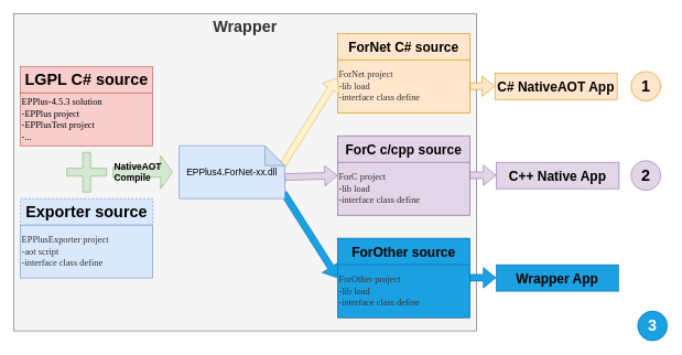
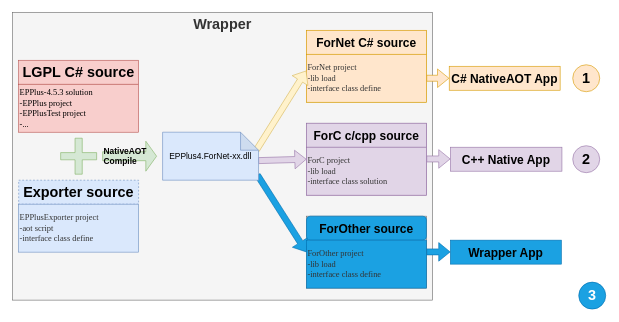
  <mxCell id="0" />
  <mxCell id="1" parent="0" />
  <mxCell id="2" value="Wrapper" style="rounded=0;whiteSpace=wrap;html=1;align=center;verticalAlign=top;fontSize=24;fontStyle=1;strokeColor=#666666;fillColor=#f5f5f5;fontColor=#333333;" parent="1" vertex="1"><mxGeometry x="20" y="20" width="700" height="480" as="geometry" /></mxCell>
  <mxCell id="3" value="" style="group" parent="1" vertex="1" connectable="0"><mxGeometry x="30" y="100" width="200" height="120" as="geometry" /></mxCell>
  <mxCell id="4" value="&lt;span style=&quot;font-size: 24px; font-weight: 700; text-wrap-mode: nowrap;&quot;&gt;LGPL C# source&lt;/span&gt;" style="rounded=0;whiteSpace=wrap;html=1;strokeColor=#b85450;align=center;verticalAlign=middle;fontFamily=Helvetica;fontSize=14;fillColor=#f8cecc;" parent="3" vertex="1"><mxGeometry width="200" height="40" as="geometry" /></mxCell>
  <mxCell id="5" value="&lt;font face=&quot;Lucida Console&quot;&gt;EPPlus-4.5.3 solution&lt;/font&gt;&lt;div&gt;&lt;font face=&quot;Lucida Console&quot;&gt;-&lt;/font&gt;&lt;span style=&quot;background-color: transparent;&quot;&gt;&lt;font face=&quot;Lucida Console&quot;&gt;EPPlus project&lt;/font&gt;&lt;/span&gt;&lt;/div&gt;&lt;div&gt;&lt;span style=&quot;background-color: transparent;&quot;&gt;&lt;font face=&quot;Lucida Console&quot;&gt;-&lt;/font&gt;&lt;/span&gt;&lt;span style=&quot;background-color: transparent;&quot;&gt;&lt;font face=&quot;Lucida Console&quot;&gt;EPPlusTest&amp;nbsp;&lt;/font&gt;&lt;/span&gt;&lt;span style=&quot;font-family: &amp;quot;Lucida Console&amp;quot;; background-color: transparent; color: light-dark(rgb(0, 0, 0), rgb(255, 255, 255));&quot;&gt;project&lt;/span&gt;&lt;/div&gt;&lt;div&gt;&lt;span style=&quot;background-color: transparent;&quot;&gt;&lt;font face=&quot;Lucida Console&quot;&gt;-...&lt;/font&gt;&lt;/span&gt;&lt;/div&gt;" style="rounded=0;whiteSpace=wrap;html=1;align=left;fillColor=#f8cecc;strokeColor=#b85450;fontSize=14;" parent="3" vertex="1"><mxGeometry y="40" width="200" height="80" as="geometry" /></mxCell>
  <mxCell id="6" value="" style="group" parent="1" vertex="1" connectable="0"><mxGeometry x="30" y="300" width="200" height="120" as="geometry" /></mxCell>
  <mxCell id="7" value="&lt;span style=&quot;font-size: 24px; font-weight: 700; text-align: left; text-wrap-mode: nowrap;&quot;&gt;Exporter source&lt;/span&gt;" style="rounded=0;whiteSpace=wrap;html=1;strokeColor=#6c8ebf;align=center;verticalAlign=middle;fontFamily=Helvetica;fontSize=14;fillColor=#dae8fc;dashed=1;" parent="6" vertex="1"><mxGeometry width="200" height="40" as="geometry" /></mxCell>
  <mxCell id="8" value="&lt;font style=&quot;color: rgb(51, 51, 51);&quot; face=&quot;Lucida Console&quot;&gt;EPPlusExporter project&lt;/font&gt;&lt;div style=&quot;color: rgb(51, 51, 51);&quot;&gt;&lt;font face=&quot;Lucida Console&quot;&gt;-aot script&lt;/font&gt;&lt;/div&gt;&lt;div&gt;&lt;font style=&quot;&quot; face=&quot;Lucida Console&quot;&gt;&lt;font color=&quot;#333333&quot;&gt;-&lt;/font&gt;&lt;font style=&quot;color: light-dark(rgb(51, 51, 51), rgb(255, 0, 0));&quot;&gt;interface class define&lt;/font&gt;&lt;/font&gt;&lt;/div&gt;" style="rounded=0;whiteSpace=wrap;html=1;align=left;fillColor=#dae8fc;strokeColor=#6c8ebf;fontSize=14;" parent="6" vertex="1"><mxGeometry y="40" width="200" height="80" as="geometry" /></mxCell>
  <mxCell id="9" value="" style="shape=cross;whiteSpace=wrap;html=1;fillColor=#d5e8d4;strokeColor=#82b366;" parent="1" vertex="1"><mxGeometry x="100" y="230" width="60" height="60" as="geometry" /></mxCell>
  <mxCell id="10" value="NativeAOT Compile" style="shape=singleArrow;whiteSpace=wrap;html=1;fillColor=#d5e8d4;strokeColor=#82b366;fontSize=14;align=left;fontStyle=1;labelBackgroundColor=none;labelBorderColor=none;verticalAlign=middle;" parent="1" vertex="1"><mxGeometry x="170" y="235" width="90" height="50" as="geometry" /></mxCell>
  <mxCell id="11" value="" style="group;fillColor=#fff2cc;strokeColor=#d6b656;" parent="1" vertex="1" connectable="0"><mxGeometry x="510" y="50" width="200" height="120" as="geometry" /></mxCell>
  <mxCell id="12" value="&lt;div style=&quot;text-align: left;&quot;&gt;&lt;span style=&quot;background-color: transparent; color: light-dark(rgb(0, 0, 0), rgb(255, 255, 255)); text-wrap-mode: nowrap;&quot;&gt;&lt;b style=&quot;&quot;&gt;&lt;font style=&quot;font-size: 20px;&quot;&gt;ForNet C# source&lt;/font&gt;&lt;/b&gt;&lt;/span&gt;&lt;/div&gt;" style="rounded=0;whiteSpace=wrap;html=1;strokeColor=#d79b00;align=center;verticalAlign=middle;fontFamily=Helvetica;fontSize=14;fillColor=#ffe6cc;" parent="11" vertex="1"><mxGeometry width="200" height="40" as="geometry" /></mxCell>
  <mxCell id="13" value="&lt;font style=&quot;color: rgb(51, 51, 51);&quot; face=&quot;Lucida Console&quot;&gt;ForNet project&lt;/font&gt;&lt;div style=&quot;color: rgb(51, 51, 51);&quot;&gt;&lt;font face=&quot;Lucida Console&quot;&gt;-lib load&amp;nbsp;&lt;/font&gt;&lt;/div&gt;&lt;div&gt;&lt;font style=&quot;&quot; face=&quot;Lucida Console&quot;&gt;&lt;font color=&quot;#333333&quot;&gt;-&lt;/font&gt;&lt;font style=&quot;color: light-dark(rgb(51, 51, 51), rgb(255, 0, 0));&quot;&gt;interface class define&lt;/font&gt;&lt;/font&gt;&lt;/div&gt;" style="rounded=0;whiteSpace=wrap;html=1;align=left;fillColor=#ffe6cc;strokeColor=#d79b00;fontSize=14;" parent="11" vertex="1"><mxGeometry y="40" width="200" height="80" as="geometry" /></mxCell>
  <mxCell id="14" value="" style="shape=flexArrow;endArrow=classic;html=1;rounded=0;entryX=-0.002;entryY=0.342;entryDx=0;entryDy=0;entryPerimeter=0;fillColor=#fff2cc;strokeColor=#d6b656;exitX=0.976;exitY=0.378;exitDx=0;exitDy=0;exitPerimeter=0;" parent="1" source="23" target="13" edge="1"><mxGeometry width="50" height="50" relative="1" as="geometry"><mxPoint x="440" y="255" as="sourcePoint" /><mxPoint x="490" y="205" as="targetPoint" /></mxGeometry></mxCell>
  <mxCell id="15" value="" style="group;fillColor=#e1d5e7;strokeColor=#9673a6;container=0;" parent="1" vertex="1" connectable="0"><mxGeometry x="510" y="205" width="200" height="120" as="geometry" /></mxCell>
  <mxCell id="16" value="" style="group;fillColor=#f5f5f5;strokeColor=#666666;fontColor=#333333;container=0;" parent="1" vertex="1" connectable="0"><mxGeometry x="510" y="360" width="200" height="120" as="geometry" /></mxCell>
  <mxCell id="17" value="" style="shape=flexArrow;endArrow=classic;html=1;rounded=0;entryX=0;entryY=0.25;entryDx=0;entryDy=0;fillColor=#e1d5e7;strokeColor=#9673a6;exitX=0.998;exitY=0.592;exitDx=0;exitDy=0;exitPerimeter=0;" parent="1" source="23" target="29" edge="1"><mxGeometry width="50" height="50" relative="1" as="geometry"><mxPoint x="770" y="348" as="sourcePoint" /><mxPoint x="840" y="210" as="targetPoint" /></mxGeometry></mxCell>
  <mxCell id="18" value="" style="shape=flexArrow;endArrow=classic;html=1;rounded=0;entryX=0;entryY=0.25;entryDx=0;entryDy=0;fillColor=light-dark(#1BA1E2,#1BAFF7);strokeColor=#006EAF;exitX=0.988;exitY=0.891;exitDx=0;exitDy=0;exitPerimeter=0;" parent="1" source="23" target="33" edge="1"><mxGeometry width="50" height="50" relative="1" as="geometry"><mxPoint x="860" y="398" as="sourcePoint" /><mxPoint x="930" y="260" as="targetPoint" /></mxGeometry></mxCell>
  <mxCell id="19" value="&lt;div style=&quot;text-align: left;&quot;&gt;&lt;span style=&quot;background-color: transparent; color: light-dark(rgb(0, 0, 0), rgb(255, 255, 255)); text-wrap-mode: nowrap;&quot;&gt;&lt;b style=&quot;&quot;&gt;&lt;font style=&quot;font-size: 20px;&quot;&gt;C++ Native App&lt;/font&gt;&lt;/b&gt;&lt;/span&gt;&lt;/div&gt;" style="rounded=0;whiteSpace=wrap;html=1;strokeColor=#9673a6;align=center;verticalAlign=middle;fontFamily=Helvetica;fontSize=14;fillColor=#e1d5e7;fontColor=default;" parent="1" vertex="1"><mxGeometry x="750" y="245" width="186" height="40" as="geometry" /></mxCell>
  <mxCell id="20" value="&lt;div style=&quot;text-align: left;&quot;&gt;&lt;span style=&quot;background-color: transparent; color: light-dark(rgb(0, 0, 0), rgb(255, 255, 255)); text-wrap-mode: nowrap;&quot;&gt;&lt;b style=&quot;&quot;&gt;&lt;font style=&quot;font-size: 20px;&quot;&gt;Wrapper App&lt;/font&gt;&lt;/b&gt;&lt;/span&gt;&lt;/div&gt;" style="rounded=0;whiteSpace=wrap;html=1;strokeColor=#006EAF;align=center;verticalAlign=middle;fontFamily=Helvetica;fontSize=14;fillColor=light-dark(#1BA1E2,#1BAFF7);fontColor=#ffffff;" parent="1" vertex="1"><mxGeometry x="750" y="400" width="185" height="40" as="geometry" /></mxCell>
  <mxCell id="21" value="" style="shape=flexArrow;endArrow=classic;html=1;rounded=0;exitX=1;exitY=0.375;exitDx=0;exitDy=0;exitPerimeter=0;entryX=0;entryY=0.5;entryDx=0;entryDy=0;fillColor=#e1d5e7;strokeColor=#9673a6;" parent="1" edge="1"><mxGeometry width="50" height="50" relative="1" as="geometry"><mxPoint x="710" y="264.58" as="sourcePoint" /><mxPoint x="750" y="264.58" as="targetPoint" /></mxGeometry></mxCell>
  <mxCell id="22" value="" style="shape=flexArrow;endArrow=classic;html=1;rounded=0;exitX=1;exitY=0.375;exitDx=0;exitDy=0;exitPerimeter=0;entryX=0;entryY=0.5;entryDx=0;entryDy=0;fillColor=light-dark(#1BA1E2,#1BAFF7);strokeColor=#006EAF;" parent="1" edge="1"><mxGeometry width="50" height="50" relative="1" as="geometry"><mxPoint x="710" y="419.58" as="sourcePoint" /><mxPoint x="750" y="419.58" as="targetPoint" /></mxGeometry></mxCell>
  <mxCell id="23" value="EPPlus4.ForNet-xx.dll" style="shape=note;whiteSpace=wrap;html=1;backgroundOutline=1;darkOpacity=0.05;fontSize=14;align=center;fillColor=#dae8fc;strokeColor=#6c8ebf;verticalAlign=middle;" parent="1" vertex="1"><mxGeometry x="270" y="220" width="160" height="80" as="geometry" /></mxCell>
  <mxCell id="24" value="&lt;div style=&quot;text-align: left;&quot;&gt;&lt;span style=&quot;background-color: transparent; color: light-dark(rgb(0, 0, 0), rgb(255, 255, 255)); text-wrap-mode: nowrap;&quot;&gt;&lt;b style=&quot;&quot;&gt;&lt;font style=&quot;font-size: 20px;&quot;&gt;C# NativeAOT App&lt;/font&gt;&lt;/b&gt;&lt;/span&gt;&lt;/div&gt;" style="rounded=0;whiteSpace=wrap;html=1;strokeColor=#d79b00;align=center;verticalAlign=middle;fontFamily=Helvetica;fontSize=14;fillColor=#ffe6cc;" parent="1" vertex="1"><mxGeometry x="748" y="110" width="185" height="40" as="geometry" /></mxCell>
  <mxCell id="25" value="" style="shape=flexArrow;endArrow=classic;html=1;rounded=0;exitX=1;exitY=0.5;exitDx=0;exitDy=0;entryX=0;entryY=0.5;entryDx=0;entryDy=0;fillColor=#ffe6cc;strokeColor=#d79b00;" parent="1" source="13" target="24" edge="1"><mxGeometry width="50" height="50" relative="1" as="geometry"><mxPoint x="757" y="187" as="sourcePoint" /><mxPoint x="797" y="149" as="targetPoint" /></mxGeometry></mxCell>
  <mxCell id="26" value="1" style="ellipse;whiteSpace=wrap;html=1;fontStyle=1;fontSize=24;fillColor=#ffe6cc;strokeColor=#d79b00;" vertex="1" parent="1"><mxGeometry x="954" y="107.5" width="45" height="45" as="geometry" /></mxCell>
  <mxCell id="27" value="" style="group" vertex="1" connectable="0" parent="1"><mxGeometry x="510" y="205" width="200" height="120" as="geometry" /></mxCell>
  <mxCell id="28" value="&lt;div style=&quot;text-align: left;&quot;&gt;&lt;span style=&quot;background-color: transparent; color: light-dark(rgb(0, 0, 0), rgb(255, 255, 255)); text-wrap-mode: nowrap;&quot;&gt;&lt;b style=&quot;&quot;&gt;&lt;font style=&quot;font-size: 20px;&quot;&gt;ForC c/cpp source&lt;/font&gt;&lt;/b&gt;&lt;/span&gt;&lt;/div&gt;" style="rounded=0;whiteSpace=wrap;html=1;strokeColor=#9673a6;align=center;verticalAlign=middle;fontFamily=Helvetica;fontSize=14;fillColor=#e1d5e7;" parent="27" vertex="1"><mxGeometry width="200" height="40" as="geometry" /></mxCell>
- <mxCell id="29" value="&lt;font style=&quot;color: rgb(51, 51, 51);&quot; face=&quot;Lucida Console&quot;&gt;ForC project&lt;/font&gt;&lt;div style=&quot;color: rgb(51, 51, 51);&quot;&gt;&lt;font face=&quot;Lucida Console&quot;&gt;-lib load&amp;nbsp;&lt;/font&gt;&lt;/div&gt;&lt;div&gt;&lt;font style=&quot;&quot; face=&quot;Lucida Console&quot;&gt;&lt;font color=&quot;#333333&quot;&gt;-&lt;/font&gt;&lt;font style=&quot;color: light-dark(rgb(51, 51, 51), rgb(255, 0, 0));&quot;&gt;interface class define&lt;/font&gt;&lt;/font&gt;&lt;/div&gt;" style="rounded=0;whiteSpace=wrap;html=1;align=left;fillColor=#e1d5e7;strokeColor=#9673a6;fontSize=14;" parent="27" vertex="1"><mxGeometry y="40" width="200" height="80" as="geometry" /></mxCell>
+ <mxCell id="29" value="&lt;font style=&quot;color: rgb(51, 51, 51);&quot; face=&quot;Lucida Console&quot;&gt;ForC project&lt;/font&gt;&lt;div style=&quot;color: rgb(51, 51, 51);&quot;&gt;&lt;font face=&quot;Lucida Console&quot;&gt;-lib load&amp;nbsp;&lt;/font&gt;&lt;/div&gt;&lt;div&gt;&lt;font style=&quot;&quot; face=&quot;Lucida Console&quot;&gt;&lt;font color=&quot;#333333&quot;&gt;-&lt;/font&gt;&lt;font style=&quot;color: light-dark(rgb(51, 51, 51), rgb(255, 0, 0));&quot;&gt;interface class solution&lt;/font&gt;&lt;/font&gt;&lt;/div&gt;" style="rounded=0;whiteSpace=wrap;html=1;align=left;fillColor=#e1d5e7;strokeColor=#9673a6;fontSize=14;" parent="27" vertex="1"><mxGeometry y="40" width="200" height="80" as="geometry" /></mxCell>
  <mxCell id="30" value="2" style="ellipse;whiteSpace=wrap;html=1;fontStyle=1;fontSize=24;fillColor=#e1d5e7;strokeColor=#9673a6;" vertex="1" parent="1"><mxGeometry x="954" y="242.5" width="45" height="45" as="geometry" /></mxCell>
  <mxCell id="31" value="3" style="ellipse;whiteSpace=wrap;html=1;fontStyle=1;fontSize=24;fillColor=light-dark(#1BA1E2,#1BAFF7);strokeColor=#006EAF;fontColor=#ffffff;" vertex="1" parent="1"><mxGeometry x="964" y="470" width="45" height="45" as="geometry" /></mxCell>
- <mxCell id="32" value="&lt;div style=&quot;text-align: left;&quot;&gt;&lt;span style=&quot;background-color: transparent; color: light-dark(rgb(0, 0, 0), rgb(255, 255, 255)); text-wrap-mode: nowrap;&quot;&gt;&lt;b style=&quot;&quot;&gt;&lt;font style=&quot;font-size: 20px;&quot;&gt;ForOther source&lt;/font&gt;&lt;/b&gt;&lt;/span&gt;&lt;/div&gt;" style="rounded=0;whiteSpace=wrap;html=1;strokeColor=#006EAF;align=center;verticalAlign=middle;fontFamily=Helvetica;fontSize=14;fillColor=light-dark(#1BA1E2,#1BAFF7);fontColor=#ffffff;" parent="1" vertex="1"><mxGeometry x="510" y="360" width="200" height="40" as="geometry" /></mxCell>
+ <mxCell id="32" value="&lt;div style=&quot;text-align: left;&quot;&gt;&lt;span style=&quot;background-color: transparent; color: light-dark(rgb(0, 0, 0), rgb(255, 255, 255)); text-wrap-mode: nowrap;&quot;&gt;&lt;b style=&quot;&quot;&gt;&lt;font style=&quot;font-size: 20px;&quot;&gt;ForOther source&lt;/font&gt;&lt;/b&gt;&lt;/span&gt;&lt;/div&gt;" style="whiteSpace=wrap;html=1;strokeColor=#006EAF;align=center;verticalAlign=middle;fontFamily=Helvetica;fontSize=14;fillColor=light-dark(#1BA1E2,#1BAFF7);fontColor=#ffffff;rounded=1;" parent="1" vertex="1"><mxGeometry x="510" y="360" width="200" height="40" as="geometry" /></mxCell>
  <mxCell id="33" value="&lt;font style=&quot;color: rgb(51, 51, 51);&quot; face=&quot;Lucida Console&quot;&gt;ForOther project&lt;/font&gt;&lt;div style=&quot;color: rgb(51, 51, 51);&quot;&gt;&lt;font face=&quot;Lucida Console&quot;&gt;-lib load&amp;nbsp;&lt;/font&gt;&lt;/div&gt;&lt;div&gt;&lt;font style=&quot;&quot; face=&quot;Lucida Console&quot;&gt;&lt;font color=&quot;#333333&quot;&gt;-&lt;/font&gt;&lt;font style=&quot;color: light-dark(rgb(51, 51, 51), rgb(255, 0, 0));&quot;&gt;interface class define&lt;/font&gt;&lt;/font&gt;&lt;/div&gt;" style="rounded=0;whiteSpace=wrap;html=1;align=left;fillColor=light-dark(#1BA1E2,#1BAFF7);strokeColor=#006EAF;fontSize=14;fontColor=#ffffff;" parent="1" vertex="1"><mxGeometry x="510" y="400" width="200" height="80" as="geometry" /></mxCell>
